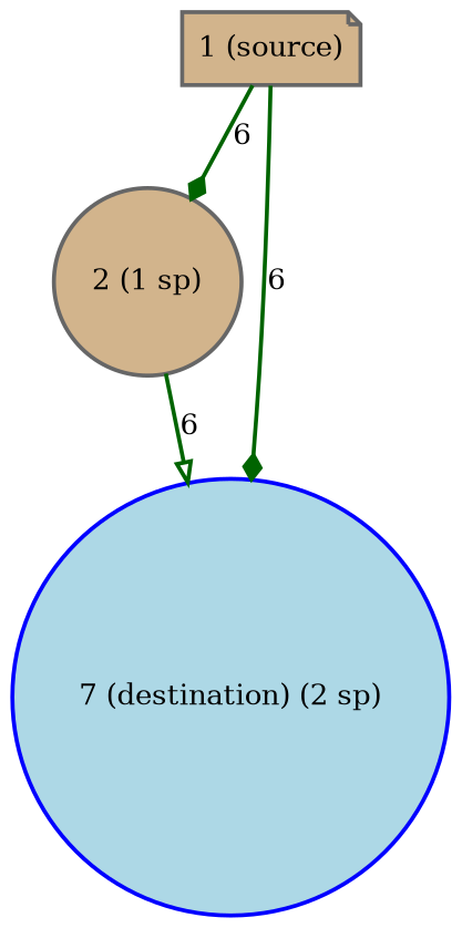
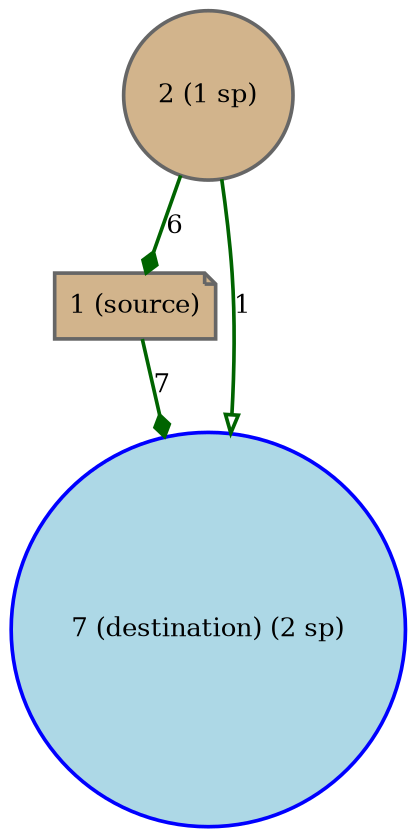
  digraph {
    node [color=gray40 fillcolor=tan penwidth=2.0 shape=circle style=filled]
    edge [arrowhead=diamond color=darkgreen penwidth=2.0]
    n1 [label="1 (source)" shape=note]
    n2 [label="2 (1 sp)"]
    n3 [color=blue fillcolor=lightblue label="7 (destination) (2 sp)"]
-   n1 -> n2 [label=6]
-   n1 -> n3 [label=6]
-   n2 -> n3 [arrowhead=onormal label=6]
+   n2 -> n1 [label=6]
+   n1 -> n3 [label=7]
+   n2 -> n3 [arrowhead=onormal label=1]
  }
